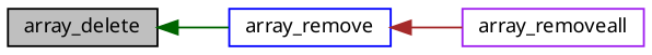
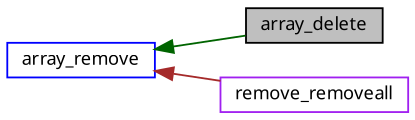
  digraph {
    fontname="Noto Sans"
    rankdir=LR
    node [fillcolor=white fontname="Noto Sans" fontsize=10 shape=record style=filled]
    edge [dir=back fontname="Noto Sans" fontsize=10 labelfontname=Helvetica labelfontsize=10 style=solid]
    n1 [color=black fillcolor=grey75 fontcolor=black height=0.2 label=array_delete width=0.4]
    n2 [color=blue height=0.2 label=array_remove width=0.4]
-   n3 [color=purple height=0.2 label=array_removeall width=0.4]
-   n1 -> n2 [color=darkgreen]
+   n3 [color=purple height=0.2 label=remove_removeall width=0.4]
+   n2 -> n1 [color=darkgreen]
    n2 -> n3 [color=brown]
  }
